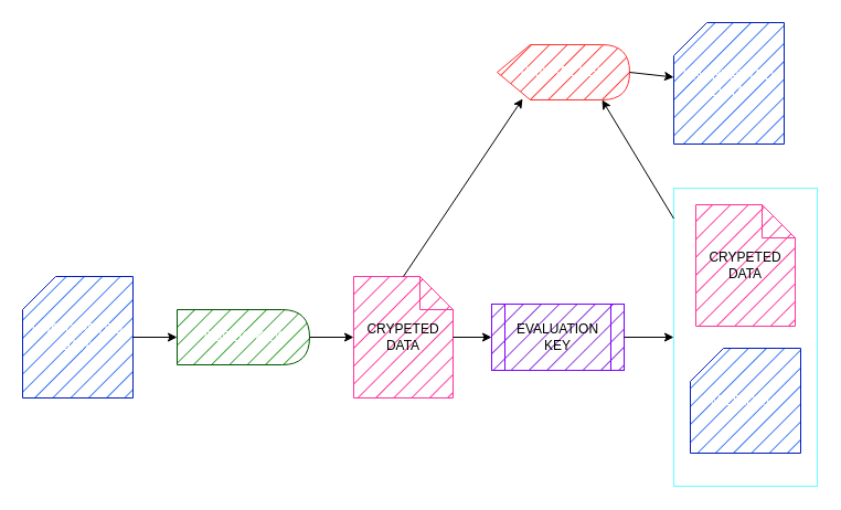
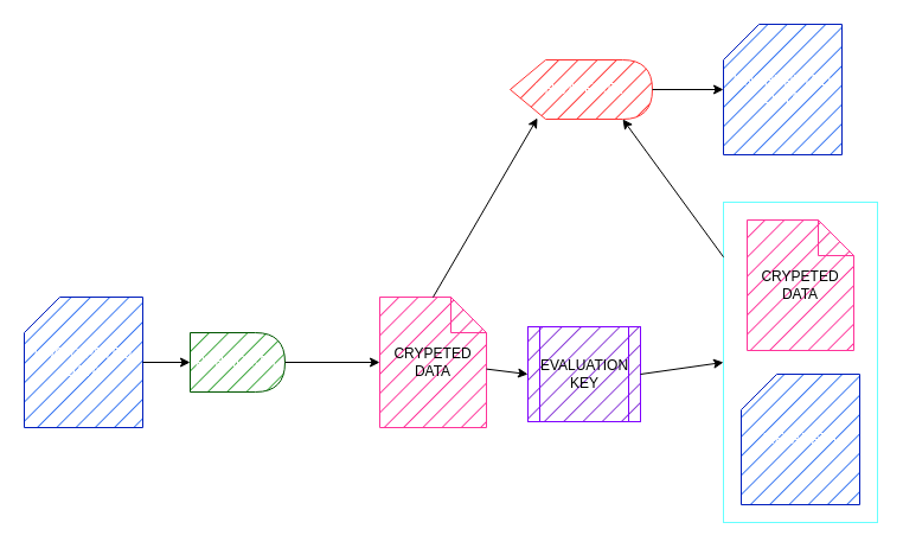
  <mxCell id="0" />
  <mxCell id="1" parent="0" />
  <mxCell id="2" value="UNCRYPETED&lt;br&gt;DATA" style="shape=card;whiteSpace=wrap;html=1;fillStyle=hatch;strokeColor=#001DBC;fillColor=#0050ef;fontColor=#ffffff;" vertex="1" parent="1"><mxGeometry x="20" y="250" width="100" height="110" as="geometry" /></mxCell>
- <mxCell id="3" value="PRIVATE KEY" style="shape=display;whiteSpace=wrap;html=1;fillStyle=hatch;strokeColor=#FF3333;fillColor=#FF0000;fontColor=#ffffff;" vertex="1" parent="1"><mxGeometry x="450" y="40" width="120" height="50" as="geometry" /></mxCell>
- <mxCell id="4" value="PUBLIC KEY" style="shape=delay;whiteSpace=wrap;html=1;fillStyle=hatch;strokeColor=#005700;fillColor=#008a00;fontColor=#ffffff;" vertex="1" parent="1"><mxGeometry x="160" y="280" width="120" height="50" as="geometry" /></mxCell>
- <mxCell id="5" value="EVALUATION KEY" style="shape=process;whiteSpace=wrap;html=1;backgroundOutline=1;fillStyle=hatch;strokeColor=#7F00FF;fillColor=#6600CC;gradientColor=none;" vertex="1" parent="1"><mxGeometry x="445" y="275" width="120" height="60" as="geometry" /></mxCell>
+ <mxCell id="3" value="PRIVATE KEY" style="shape=display;whiteSpace=wrap;html=1;fillStyle=hatch;strokeColor=#FF3333;fillColor=#FF0000;fontColor=#ffffff;" vertex="1" parent="1"><mxGeometry x="430" y="50" width="120" height="50" as="geometry" /></mxCell>
+ <mxCell id="4" value="PUBLIC KEY" style="shape=delay;whiteSpace=wrap;html=1;fillStyle=hatch;strokeColor=#005700;fillColor=#008a00;fontColor=#ffffff;" vertex="1" parent="1"><mxGeometry x="160" y="280" width="80" height="50" as="geometry" /></mxCell>
+ <mxCell id="5" value="EVALUATION KEY" style="shape=process;whiteSpace=wrap;html=1;backgroundOutline=1;fillStyle=hatch;strokeColor=#7F00FF;fillColor=#6600CC;gradientColor=none;" vertex="1" parent="1"><mxGeometry x="445" y="275" width="95" height="80" as="geometry" /></mxCell>
  <mxCell id="6" value="CRYPETED&lt;br&gt;DATA" style="shape=note;whiteSpace=wrap;html=1;backgroundOutline=1;darkOpacity=0.05;fillStyle=hatch;strokeColor=#FF3399;fillColor=#FF0080;gradientColor=none;" vertex="1" parent="1"><mxGeometry x="320" y="250" width="90" height="110" as="geometry" /></mxCell>
  <mxCell id="7" value="CRYPETED&lt;br&gt;DATA" style="shape=note;whiteSpace=wrap;html=1;backgroundOutline=1;darkOpacity=0.05;fillStyle=hatch;strokeColor=#FF3399;fillColor=#FF0080;gradientColor=none;" vertex="1" parent="1"><mxGeometry x="630" y="185" width="90" height="110" as="geometry" /></mxCell>
  <mxCell id="8" value="" style="rounded=0;whiteSpace=wrap;html=1;fillStyle=auto;strokeColor=#66FFFF;fillColor=none;gradientColor=none;" vertex="1" parent="1"><mxGeometry x="610" y="170" width="130" height="270" as="geometry" /></mxCell>
- <mxCell id="9" value="METADATA" style="shape=card;whiteSpace=wrap;html=1;fillStyle=hatch;strokeColor=#001DBC;fillColor=#0050ef;fontColor=#ffffff;" vertex="1" parent="1"><mxGeometry x="625" y="315" width="100" height="95" as="geometry" /></mxCell>
+ <mxCell id="9" value="METADATA" style="shape=card;whiteSpace=wrap;html=1;fillStyle=hatch;strokeColor=#001DBC;fillColor=#0050ef;fontColor=#ffffff;" vertex="1" parent="1"><mxGeometry x="625" y="315" width="100" height="110" as="geometry" /></mxCell>
  <mxCell id="10" value="UNCRYPETED&lt;br&gt;DATA" style="shape=card;whiteSpace=wrap;html=1;fillStyle=hatch;strokeColor=#001DBC;fillColor=#0050ef;fontColor=#ffffff;" vertex="1" parent="1"><mxGeometry x="610" y="20" width="100" height="110" as="geometry" /></mxCell>
  <mxCell id="11" value="" style="endArrow=classic;html=1;" edge="1" parent="1" source="2" target="4"><mxGeometry width="50" height="50" relative="1" as="geometry"><mxPoint x="470" y="290" as="sourcePoint" /><mxPoint x="520" y="240" as="targetPoint" /></mxGeometry></mxCell>
  <mxCell id="12" value="" style="endArrow=classic;html=1;exitX=1;exitY=0.5;exitDx=0;exitDy=0;" edge="1" parent="1" source="4" target="6"><mxGeometry width="50" height="50" relative="1" as="geometry"><mxPoint x="470" y="290" as="sourcePoint" /><mxPoint x="520" y="240" as="targetPoint" /></mxGeometry></mxCell>
  <mxCell id="13" value="" style="endArrow=classic;html=1;entryX=0;entryY=0.5;entryDx=0;entryDy=0;" edge="1" parent="1" source="6" target="5"><mxGeometry width="50" height="50" relative="1" as="geometry"><mxPoint x="470" y="290" as="sourcePoint" /><mxPoint x="520" y="240" as="targetPoint" /></mxGeometry></mxCell>
  <mxCell id="14" value="" style="endArrow=classic;html=1;exitX=1;exitY=0.5;exitDx=0;exitDy=0;entryX=0;entryY=0.5;entryDx=0;entryDy=0;" edge="1" parent="1" source="5" target="8"><mxGeometry width="50" height="50" relative="1" as="geometry"><mxPoint x="470" y="290" as="sourcePoint" /><mxPoint x="520" y="240" as="targetPoint" /></mxGeometry></mxCell>
  <mxCell id="15" value="" style="endArrow=classic;html=1;exitX=0.5;exitY=0;exitDx=0;exitDy=0;exitPerimeter=0;entryX=0.192;entryY=0.98;entryDx=0;entryDy=0;entryPerimeter=0;" edge="1" parent="1" source="6" target="3"><mxGeometry width="50" height="50" relative="1" as="geometry"><mxPoint x="470" y="290" as="sourcePoint" /><mxPoint x="520" y="240" as="targetPoint" /></mxGeometry></mxCell>
  <mxCell id="16" value="" style="endArrow=classic;html=1;exitX=1;exitY=0.5;exitDx=0;exitDy=0;exitPerimeter=0;" edge="1" parent="1" source="3" target="10"><mxGeometry width="50" height="50" relative="1" as="geometry"><mxPoint x="470" y="290" as="sourcePoint" /><mxPoint x="520" y="240" as="targetPoint" /></mxGeometry></mxCell>
  <mxCell id="17" value="" style="endArrow=classic;html=1;entryX=0;entryY=0;entryDx=95;entryDy=50;entryPerimeter=0;" edge="1" parent="1" source="8" target="3"><mxGeometry width="50" height="50" relative="1" as="geometry"><mxPoint x="470" y="290" as="sourcePoint" /><mxPoint x="520" y="240" as="targetPoint" /></mxGeometry></mxCell>
